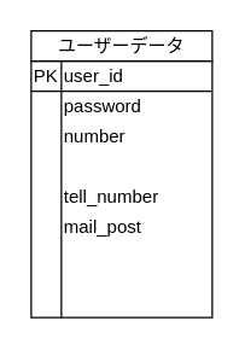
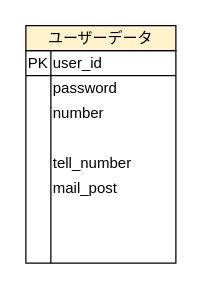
  <mxCell id="0" />
  <mxCell id="1" parent="0" />
  <mxCell id="2" value="" style="shape=internalStorage;whiteSpace=wrap;html=1;backgroundOutline=1;dx=20;dy=20;" vertex="1" parent="1"><mxGeometry x="20" y="40" width="120" height="170" as="geometry" /></mxCell>
- <mxCell id="3" value="ユーザーデータ" style="rounded=0;whiteSpace=wrap;html=1;" vertex="1" parent="1"><mxGeometry x="20" y="20" width="120" height="20" as="geometry" /></mxCell>
+ <mxCell id="3" value="ユーザーデータ" style="rounded=0;whiteSpace=wrap;html=1;fillColor=#fff2cc;" vertex="1" parent="1"><mxGeometry x="20" y="20" width="120" height="20" as="geometry" /></mxCell>
  <mxCell id="4" value="PK" style="text;html=1;align=center;verticalAlign=middle;whiteSpace=wrap;rounded=0;" vertex="1" parent="1"><mxGeometry x="20" y="40" width="20" height="20" as="geometry" /></mxCell>
  <mxCell id="5" value="user_id" style="text;html=1;align=left;verticalAlign=middle;whiteSpace=wrap;rounded=0;" vertex="1" parent="1"><mxGeometry x="40" y="40" width="100" height="20" as="geometry" /></mxCell>
  <mxCell id="6" value="password" style="text;html=1;align=left;verticalAlign=middle;whiteSpace=wrap;rounded=0;" vertex="1" parent="1"><mxGeometry x="40" y="60" width="100" height="20" as="geometry" /></mxCell>
  <mxCell id="7" value="number" style="text;html=1;align=left;verticalAlign=middle;whiteSpace=wrap;rounded=0;" vertex="1" parent="1"><mxGeometry x="40" y="80" width="100" height="20" as="geometry" /></mxCell>
  <mxCell id="8" value="tell_number" style="text;html=1;align=left;verticalAlign=middle;whiteSpace=wrap;rounded=0;" vertex="1" parent="1"><mxGeometry x="40" y="120" width="100" height="20" as="geometry" /></mxCell>
  <mxCell id="9" value="mail_post" style="text;html=1;align=left;verticalAlign=middle;whiteSpace=wrap;rounded=0;" vertex="1" parent="1"><mxGeometry x="40" y="140" width="100" height="20" as="geometry" /></mxCell>
